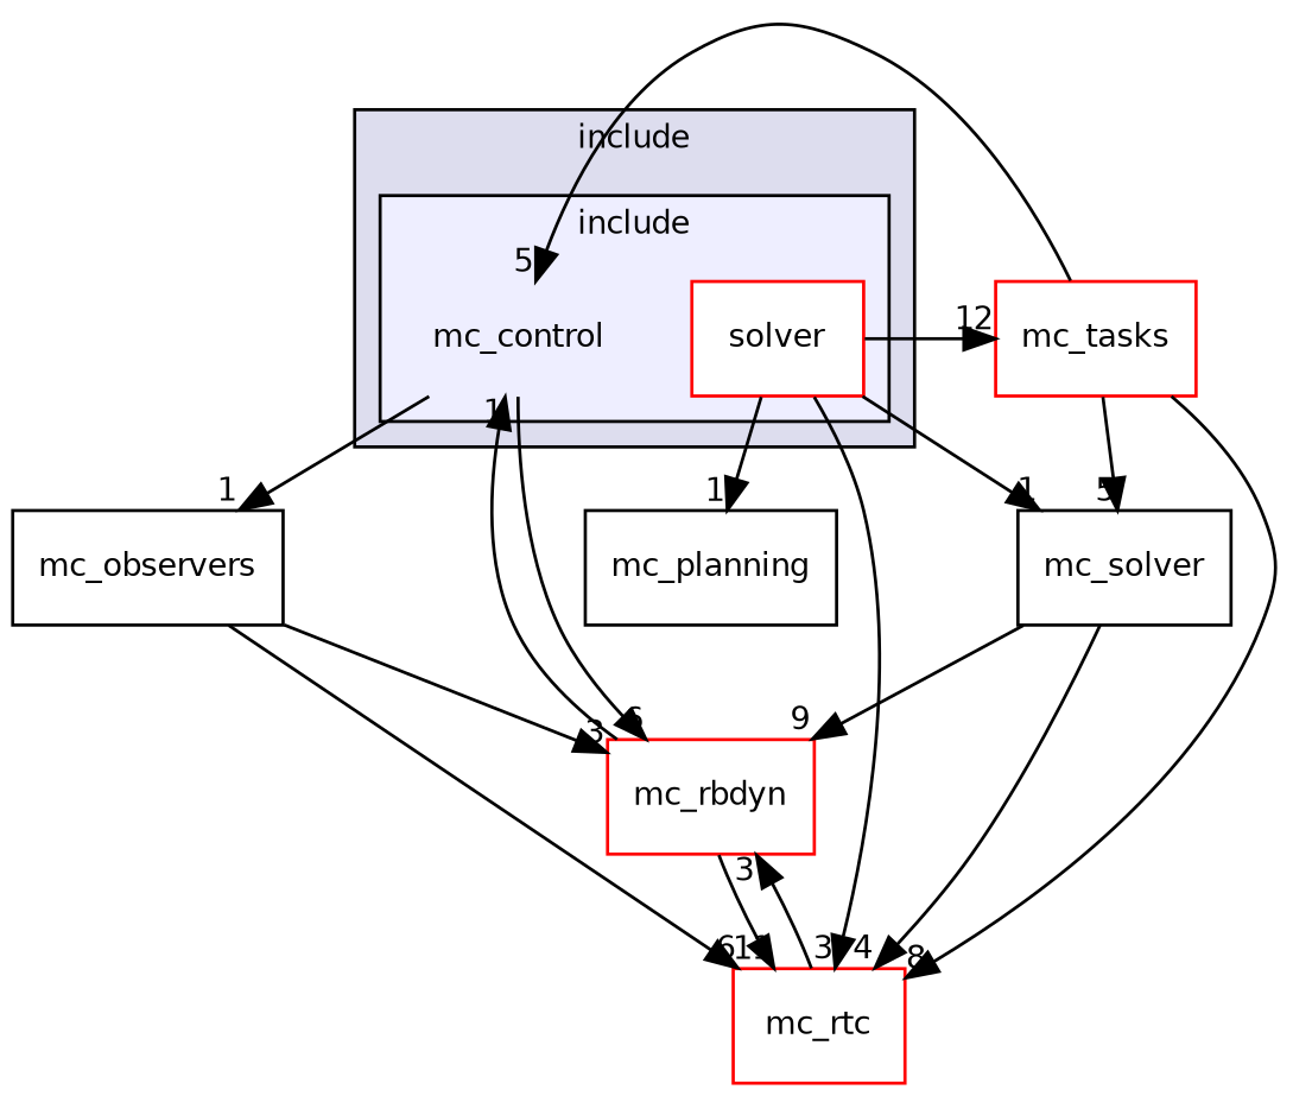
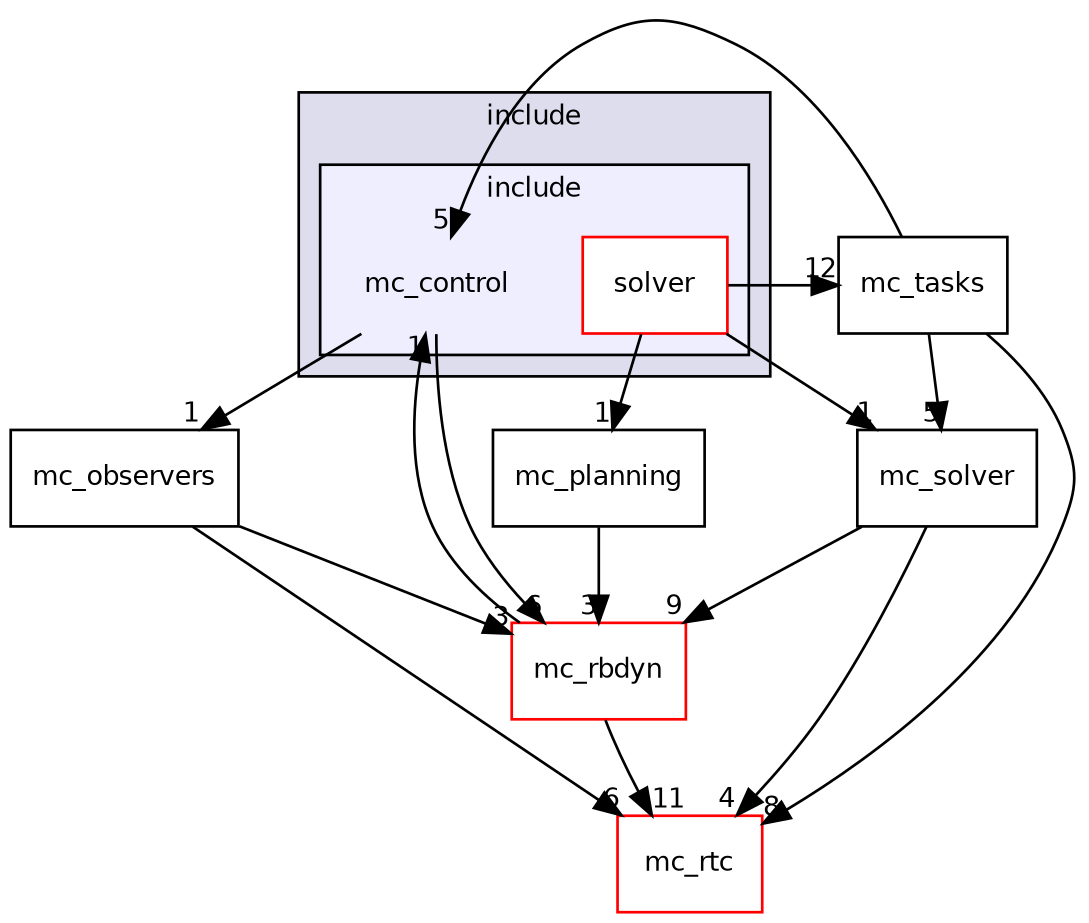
  digraph {
    compound=true
    fontname="DejaVu Sans"
    node [color=red fontname="DejaVu Sans" fontsize=10 shape=box fillcolor=white style=filled]
    edge [fontname="DejaVu Sans" headlabel=1 labeldistance=1.5 labelfontname=Helvetica labelfontsize=10]
    n1 [label=mc_control shape=plaintext fillcolor="" style=""]
    n2 [label=solver]
    n3 [label=mc_rbdyn]
    n4 [label=mc_observers color="" fillcolor="" style=""]
-   n5 [label=mc_tasks]
+   n5 [color=black label=mc_tasks]
    n6 [label=mc_rtc]
    n7 [color=black label=mc_solver]
    n8 [label=mc_planning color="" fillcolor="" style=""]
    subgraph cluster_1 {
      bgcolor="#ddddee"
      fontsize=10
      label=include
      pencolor=black
      subgraph cluster_2 {
        bgcolor="#eeeeff"
        fontsize=10
        label=include
        pencolor=black
        n1
        n2
      }
    }
    n1 -> n3 [headlabel=6]
    n1 -> n4
    n2 -> n5 [headlabel=12]
-   n2 -> n6 [headlabel=3]
    n2 -> n7
    n2 -> n8
    n3 -> n1
    n3 -> n6 [headlabel=11]
    n4 -> n3 [headlabel=3]
    n4 -> n6 [headlabel=6]
    n5 -> n1 [headlabel=5]
    n5 -> n6 [headlabel=8]
    n5 -> n7 [headlabel=5]
-   n6 -> n3 [headlabel=3]
+   n8 -> n3 [headlabel=3]
    n7 -> n3 [headlabel=9]
    n7 -> n6 [headlabel=4]
  }
